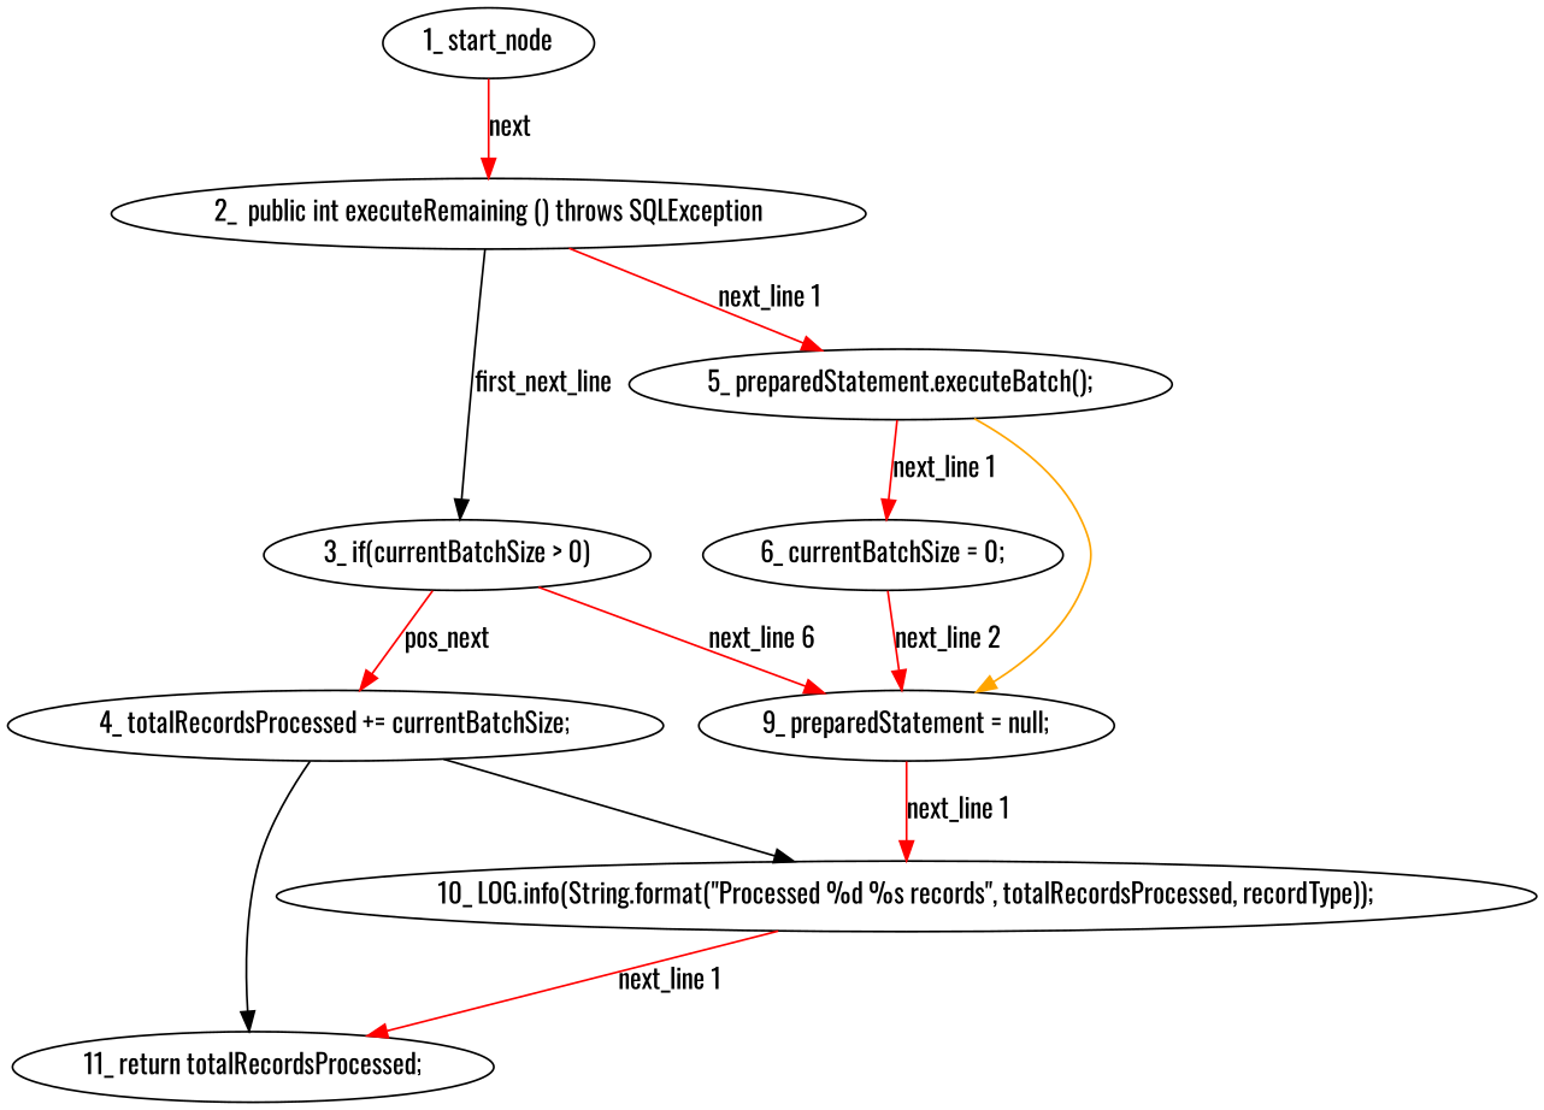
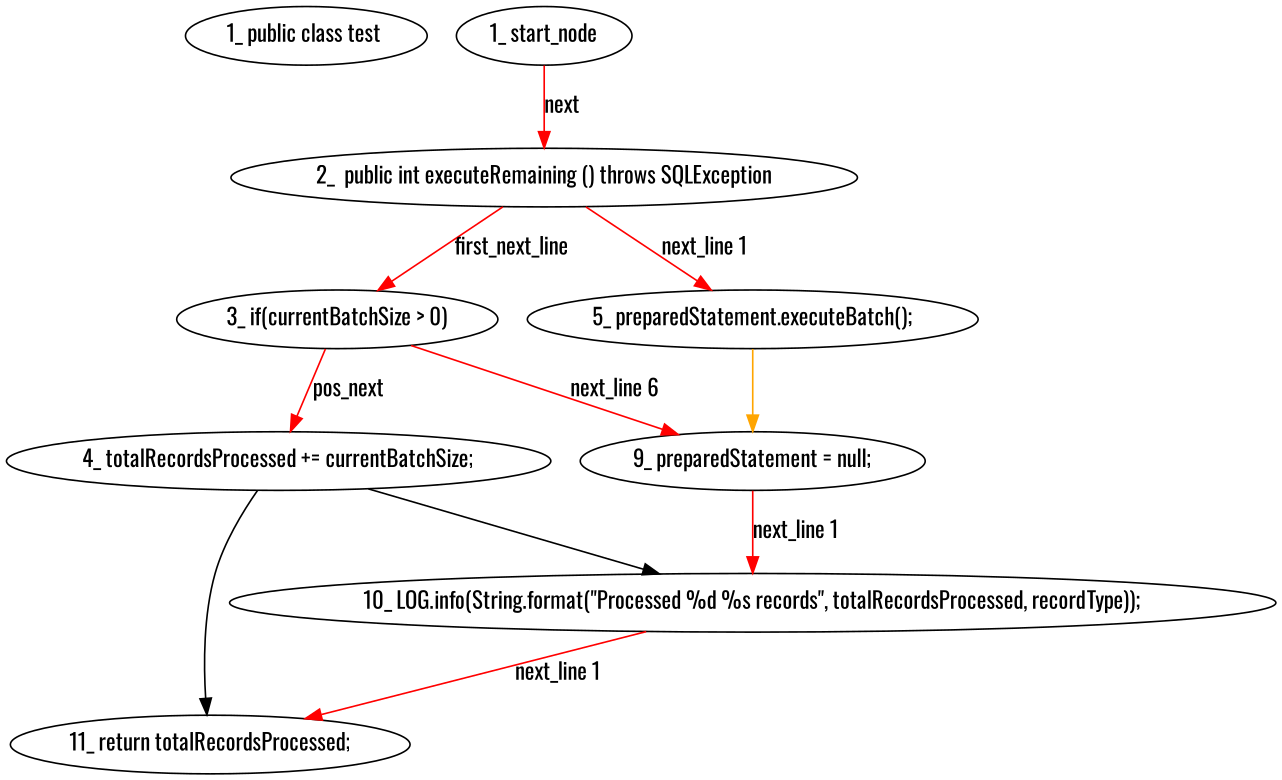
  digraph {
    fontname=Oswald
    node [fontname=Oswald type_label=expression_statement]
    edge [color=red controlflow_type="next_line 1" edge_type=CFG_edge fontname=Oswald]
+   n1 [label="1_\ public\ class\ test\ " type_label=class_declaration]
    n2 [label="2_\ \ public\ int\ executeRemaining\ \(\)\ throws\ SQLException" type_label=method_declaration]
    n3 [label="3_\ if\(currentBatchSize\ >\ 0\)" type_label=if]
    n4 [label="5_\ preparedStatement\.executeBatch\(\);"]
    n5 [label="4_\ totalRecordsProcessed\ \+=\ currentBatchSize;"]
    n6 [label="9_\ preparedStatement\ =\ null;"]
    n7 [label="10_\ LOG\.info\(String\.format\(\"Processed\ %d\ %s\ records\",\ totalRecordsProcessed,\ recordType\)\);"]
    n8 [label="11_\ return\ totalRecordsProcessed;" type_label=return]
-   n9 [label="6_\ currentBatchSize\ =\ 0;"]
    n10 [label="1_\ start_node" type_label=start]
-   n2 -> n3 [color=black controlflow_type=first_next_line label=first_next_line]
+   n2 -> n3 [controlflow_type=first_next_line label=first_next_line]
    n2 -> n4 [label="next_line 1"]
    n3 -> n5 [controlflow_type=pos_next label=pos_next]
    n3 -> n6 [controlflow_type="next_line 6" label="next_line 6"]
    n4 -> n6 [color=orange controlflow_type="" edge_type=""]
-   n4 -> n9 [label="next_line 1"]
    n5 -> n7 [used_def=totalRecordsProcessed color="" controlflow_type="" edge_type=""]
    n5 -> n8 [used_def=totalRecordsProcessed color="" controlflow_type="" edge_type=""]
    n6 -> n7 [label="next_line 1"]
    n7 -> n8 [label="next_line 1"]
-   n9 -> n6 [controlflow_type="next_line 2" label="next_line 2"]
    n10 -> n2 [controlflow_type=next label=next]
  }
